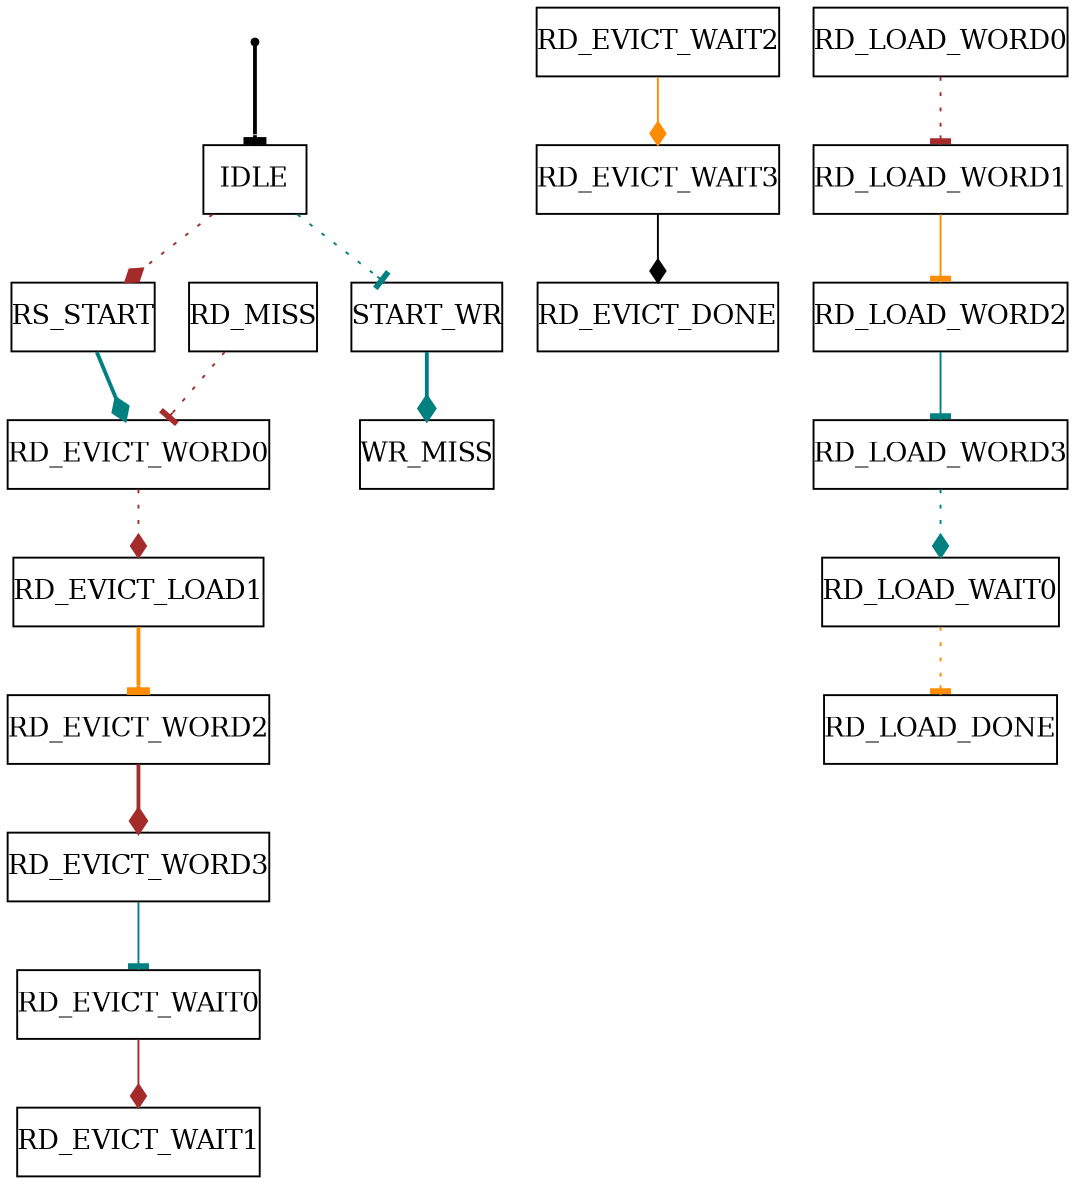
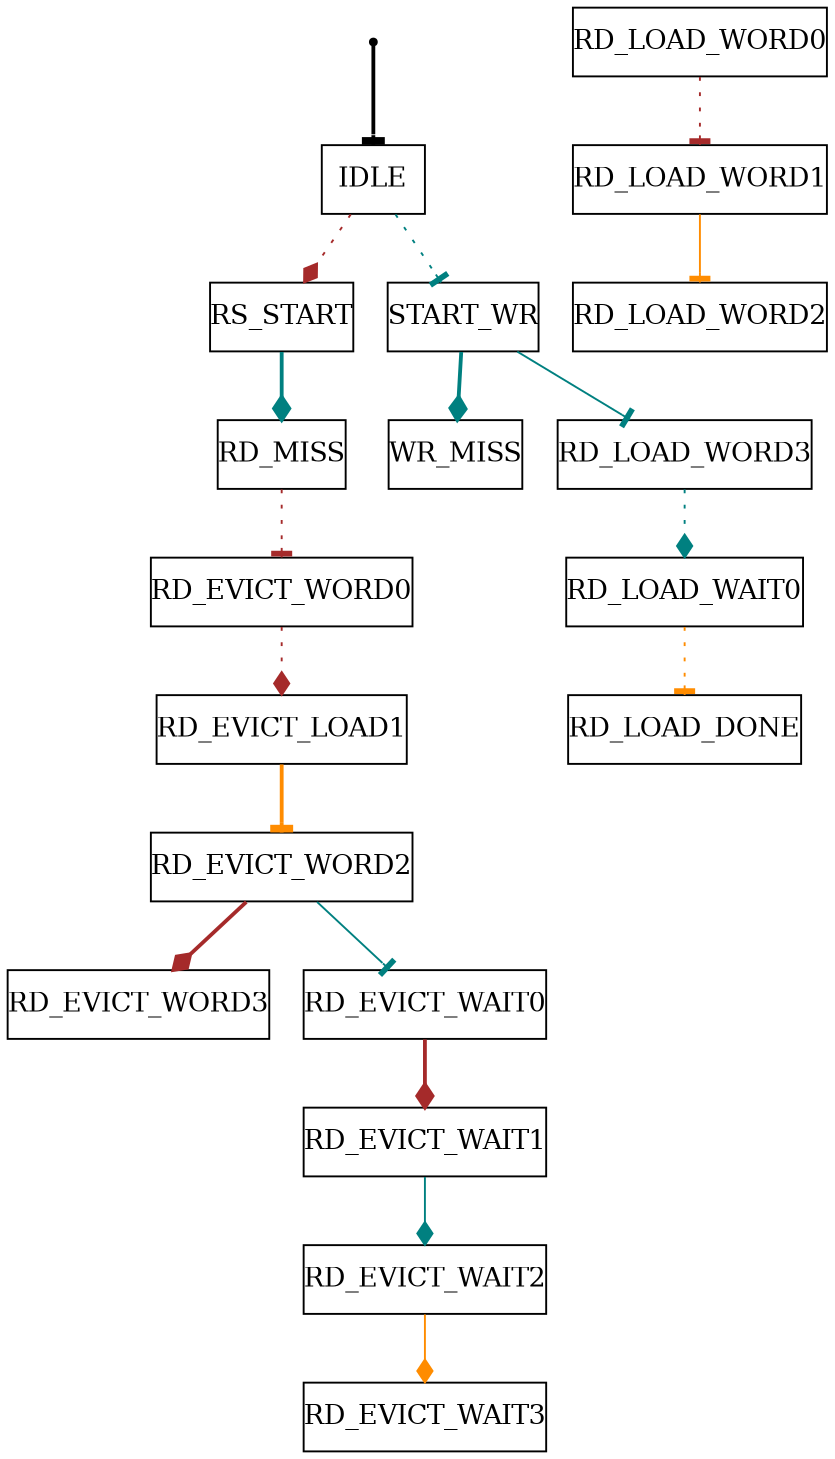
  digraph {
    node [shape=box margin=0]
    edge [arrowhead=diamond color=teal style=dotted]
    RESET [shape=point margin=""]
    IDLE
    RS_START
    START_WR
    RD_MISS
    WR_MISS
    RD_EVICT_WORD0
    n8 [label=RD_EVICT_LOAD1]
    RD_EVICT_WORD2
    RD_EVICT_WORD3
    RD_EVICT_WAIT0
    RD_EVICT_WAIT1
    RD_EVICT_WAIT2
    RD_EVICT_WAIT3
-   RD_EVICT_DONE
    RD_LOAD_WORD0
    RD_LOAD_WORD1
    RD_LOAD_WORD2
    RD_LOAD_WORD3
    RD_LOAD_WAIT0
    RD_LOAD_DONE
    RESET -> IDLE [arrowhead=tee color=black style=bold]
    IDLE -> RS_START [color=brown]
    IDLE -> START_WR [arrowhead=tee]
-   RS_START -> RD_EVICT_WORD0 [style=bold]
+   RS_START -> RD_MISS [style=bold]
    START_WR -> WR_MISS [style=bold]
    RD_MISS -> RD_EVICT_WORD0 [arrowhead=tee color=brown]
    RD_EVICT_WORD0 -> n8 [color=brown]
    n8 -> RD_EVICT_WORD2 [arrowhead=tee color=darkorange style=bold]
    RD_EVICT_WORD2 -> RD_EVICT_WORD3 [color=brown style=bold]
-   RD_EVICT_WORD3 -> RD_EVICT_WAIT0 [arrowhead=tee style=solid]
-   RD_EVICT_WAIT0 -> RD_EVICT_WAIT1 [color=brown style=solid]
+   RD_EVICT_WORD2 -> RD_EVICT_WAIT0 [arrowhead=tee style=solid]
+   RD_EVICT_WAIT0 -> RD_EVICT_WAIT1 [color=brown style=bold]
+   RD_EVICT_WAIT1 -> RD_EVICT_WAIT2 [style=solid]
    RD_EVICT_WAIT2 -> RD_EVICT_WAIT3 [color=darkorange style=solid]
-   RD_EVICT_WAIT3 -> RD_EVICT_DONE [color=black style=solid]
    RD_LOAD_WORD0 -> RD_LOAD_WORD1 [arrowhead=tee color=brown]
    RD_LOAD_WORD1 -> RD_LOAD_WORD2 [arrowhead=tee color=darkorange style=solid]
-   RD_LOAD_WORD2 -> RD_LOAD_WORD3 [arrowhead=tee style=solid]
+   START_WR -> RD_LOAD_WORD3 [arrowhead=tee style=solid]
    RD_LOAD_WORD3 -> RD_LOAD_WAIT0
    RD_LOAD_WAIT0 -> RD_LOAD_DONE [arrowhead=tee color=darkorange]
  }
